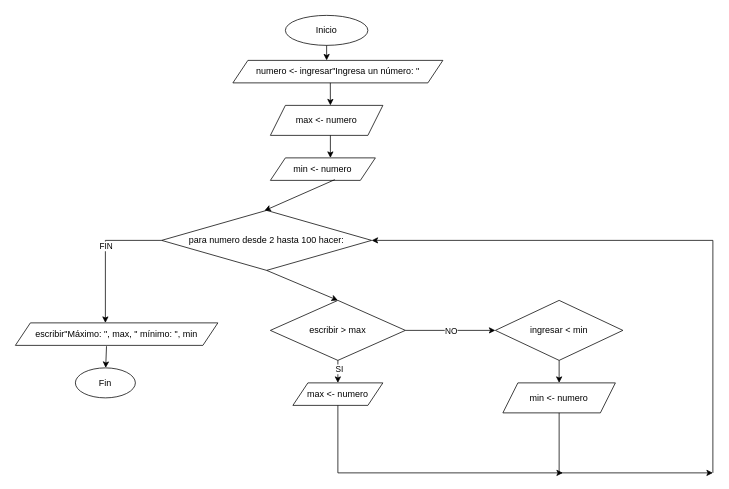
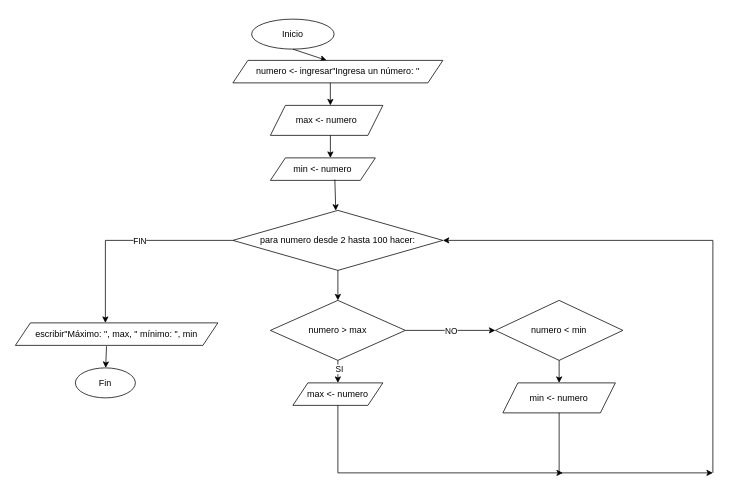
  <mxCell id="0" />
  <mxCell id="1" parent="0" />
- <mxCell id="2" value="Inicio" style="ellipse;whiteSpace=wrap;html=1;" parent="1" vertex="1"><mxGeometry x="380" y="20" width="110" height="40" as="geometry" /></mxCell>
+ <mxCell id="2" value="Inicio" style="ellipse;whiteSpace=wrap;html=1;" parent="1" vertex="1"><mxGeometry x="335" y="25" width="110" height="40" as="geometry" /></mxCell>
  <mxCell id="3" value="" style="endArrow=classic;html=1;rounded=0;exitX=0.5;exitY=1;exitDx=0;exitDy=0;" parent="1" source="2" edge="1"><mxGeometry width="50" height="50" relative="1" as="geometry"><mxPoint x="450" y="190" as="sourcePoint" /><mxPoint x="435" y="80" as="targetPoint" /></mxGeometry></mxCell>
  <mxCell id="4" value="numero &amp;lt;- ingresar&quot;Ingresa un número: &quot;" style="shape=parallelogram;perimeter=parallelogramPerimeter;whiteSpace=wrap;html=1;fixedSize=1;" parent="1" vertex="1"><mxGeometry x="310" y="80" width="280" height="30" as="geometry" /></mxCell>
  <mxCell id="5" value="" style="endArrow=classic;html=1;rounded=0;exitX=0.464;exitY=1;exitDx=0;exitDy=0;exitPerimeter=0;" parent="1" source="4" edge="1"><mxGeometry width="50" height="50" relative="1" as="geometry"><mxPoint x="480" y="260" as="sourcePoint" /><mxPoint x="440" y="140" as="targetPoint" /><Array as="points"><mxPoint x="440" y="140" /></Array></mxGeometry></mxCell>
- <mxCell id="6" value="para numero desde 2 hasta 100 hacer:" style="rhombus;whiteSpace=wrap;html=1;" parent="1" vertex="1"><mxGeometry x="215" y="280" width="280" height="80" as="geometry" /></mxCell>
+ <mxCell id="6" value="para numero desde 2 hasta 100 hacer:" style="rhombus;whiteSpace=wrap;html=1;" parent="1" vertex="1"><mxGeometry x="310" y="280" width="280" height="80" as="geometry" /></mxCell>
  <mxCell id="7" value="" style="endArrow=classic;html=1;rounded=0;exitX=0.5;exitY=1;exitDx=0;exitDy=0;" parent="1" source="6" edge="1"><mxGeometry width="50" height="50" relative="1" as="geometry"><mxPoint x="500" y="480" as="sourcePoint" /><mxPoint x="450" y="400" as="targetPoint" /></mxGeometry></mxCell>
- <mxCell id="8" value="escribir &amp;gt; max" style="rhombus;whiteSpace=wrap;html=1;" parent="1" vertex="1"><mxGeometry x="360" y="400" width="180" height="80" as="geometry" /></mxCell>
+ <mxCell id="8" value="numero &amp;gt; max" style="rhombus;whiteSpace=wrap;html=1;" parent="1" vertex="1"><mxGeometry x="360" y="400" width="180" height="80" as="geometry" /></mxCell>
  <mxCell id="9" value="max &amp;lt;- numero" style="shape=parallelogram;perimeter=parallelogramPerimeter;whiteSpace=wrap;html=1;fixedSize=1;" parent="1" vertex="1"><mxGeometry x="360" y="140" width="150" height="40" as="geometry" /></mxCell>
  <mxCell id="10" value="" style="endArrow=classic;html=1;rounded=0;" parent="1" edge="1"><mxGeometry width="50" height="50" relative="1" as="geometry"><mxPoint x="440" y="180" as="sourcePoint" /><mxPoint x="440" y="210" as="targetPoint" /></mxGeometry></mxCell>
  <mxCell id="11" value="min &amp;lt;- numero" style="shape=parallelogram;perimeter=parallelogramPerimeter;whiteSpace=wrap;html=1;fixedSize=1;" parent="1" vertex="1"><mxGeometry x="360" y="210" width="140" height="30" as="geometry" /></mxCell>
  <mxCell id="12" value="" style="endArrow=classic;html=1;rounded=0;entryX=0.49;entryY=0.004;entryDx=0;entryDy=0;entryPerimeter=0;exitX=0.614;exitY=0.967;exitDx=0;exitDy=0;exitPerimeter=0;" parent="1" source="11" target="6" edge="1"><mxGeometry width="50" height="50" relative="1" as="geometry"><mxPoint x="420" y="260" as="sourcePoint" /><mxPoint x="470" y="210" as="targetPoint" /></mxGeometry></mxCell>
  <mxCell id="13" value="" style="endArrow=classic;html=1;rounded=0;exitX=0.5;exitY=1;exitDx=0;exitDy=0;" parent="1" source="8" edge="1"><mxGeometry width="50" height="50" relative="1" as="geometry"><mxPoint x="500" y="370" as="sourcePoint" /><mxPoint x="450" y="510" as="targetPoint" /></mxGeometry></mxCell>
  <mxCell id="14" value="SI" style="edgeLabel;html=1;align=center;verticalAlign=middle;resizable=0;points=[];" parent="13" vertex="1" connectable="0"><mxGeometry x="-0.25" y="1" relative="1" as="geometry"><mxPoint as="offset" /></mxGeometry></mxCell>
  <mxCell id="15" value="max &amp;lt;- numero" style="shape=parallelogram;perimeter=parallelogramPerimeter;whiteSpace=wrap;html=1;fixedSize=1;" parent="1" vertex="1"><mxGeometry x="390" y="510" width="120" height="30" as="geometry" /></mxCell>
  <mxCell id="16" value="" style="endArrow=classic;html=1;rounded=0;exitX=1;exitY=0.5;exitDx=0;exitDy=0;" parent="1" source="8" edge="1"><mxGeometry width="50" height="50" relative="1" as="geometry"><mxPoint x="560" y="470" as="sourcePoint" /><mxPoint x="660" y="440" as="targetPoint" /></mxGeometry></mxCell>
  <mxCell id="17" value="NO" style="edgeLabel;html=1;align=center;verticalAlign=middle;resizable=0;points=[];" parent="16" vertex="1" connectable="0"><mxGeometry x="0.006" relative="1" as="geometry"><mxPoint as="offset" /></mxGeometry></mxCell>
- <mxCell id="18" value="ingresar &amp;lt; min" style="rhombus;whiteSpace=wrap;html=1;" parent="1" vertex="1"><mxGeometry x="660" y="400" width="170" height="80" as="geometry" /></mxCell>
+ <mxCell id="18" value="numero &amp;lt; min" style="rhombus;whiteSpace=wrap;html=1;" parent="1" vertex="1"><mxGeometry x="660" y="400" width="170" height="80" as="geometry" /></mxCell>
  <mxCell id="19" value="" style="endArrow=classic;html=1;rounded=0;exitX=0.5;exitY=1;exitDx=0;exitDy=0;" parent="1" source="18" edge="1"><mxGeometry width="50" height="50" relative="1" as="geometry"><mxPoint x="610" y="600" as="sourcePoint" /><mxPoint x="745" y="510" as="targetPoint" /></mxGeometry></mxCell>
  <mxCell id="20" value="min &amp;lt;- numero" style="shape=parallelogram;perimeter=parallelogramPerimeter;whiteSpace=wrap;html=1;fixedSize=1;" parent="1" vertex="1"><mxGeometry x="670" y="510" width="150" height="40" as="geometry" /></mxCell>
  <mxCell id="21" value="" style="endArrow=classic;html=1;rounded=0;entryX=1;entryY=0.5;entryDx=0;entryDy=0;" parent="1" target="6" edge="1"><mxGeometry width="50" height="50" relative="1" as="geometry"><mxPoint x="950" y="630" as="sourcePoint" /><mxPoint x="570" y="440" as="targetPoint" /><Array as="points"><mxPoint x="950" y="320" /></Array></mxGeometry></mxCell>
  <mxCell id="22" value="" style="endArrow=classic;html=1;rounded=0;exitX=0.5;exitY=1;exitDx=0;exitDy=0;" parent="1" source="20" edge="1"><mxGeometry width="50" height="50" relative="1" as="geometry"><mxPoint x="580" y="460" as="sourcePoint" /><mxPoint x="950" y="630" as="targetPoint" /><Array as="points"><mxPoint x="745" y="630" /></Array></mxGeometry></mxCell>
  <mxCell id="23" value="" style="endArrow=classic;html=1;rounded=0;exitX=0.5;exitY=1;exitDx=0;exitDy=0;" parent="1" source="15" edge="1"><mxGeometry width="50" height="50" relative="1" as="geometry"><mxPoint x="580" y="460" as="sourcePoint" /><mxPoint x="750" y="630" as="targetPoint" /><Array as="points"><mxPoint x="450" y="630" /></Array></mxGeometry></mxCell>
  <mxCell id="24" value="" style="endArrow=classic;html=1;rounded=0;exitX=0;exitY=0.5;exitDx=0;exitDy=0;" parent="1" source="6" edge="1"><mxGeometry width="50" height="50" relative="1" as="geometry"><mxPoint x="400" y="450" as="sourcePoint" /><mxPoint x="140" y="430" as="targetPoint" /><Array as="points"><mxPoint x="140" y="320" /></Array></mxGeometry></mxCell>
  <mxCell id="25" value="FIN" style="edgeLabel;html=1;align=center;verticalAlign=middle;resizable=0;points=[];" parent="24" vertex="1" connectable="0"><mxGeometry x="-0.109" relative="1" as="geometry"><mxPoint as="offset" /></mxGeometry></mxCell>
  <mxCell id="26" value="escribir&quot;Máximo: &quot;, max, &quot; mínimo: &quot;, min" style="shape=parallelogram;perimeter=parallelogramPerimeter;whiteSpace=wrap;html=1;fixedSize=1;" parent="1" vertex="1"><mxGeometry x="20" y="430" width="270" height="30" as="geometry" /></mxCell>
  <mxCell id="27" value="" style="endArrow=classic;html=1;rounded=0;exitX=0.45;exitY=1.038;exitDx=0;exitDy=0;exitPerimeter=0;" parent="1" source="26" target="28" edge="1"><mxGeometry width="50" height="50" relative="1" as="geometry"><mxPoint x="350" y="460" as="sourcePoint" /><mxPoint x="141" y="490" as="targetPoint" /></mxGeometry></mxCell>
  <mxCell id="28" value="Fin" style="ellipse;whiteSpace=wrap;html=1;" parent="1" vertex="1"><mxGeometry x="100" y="490" width="80" height="40" as="geometry" /></mxCell>
